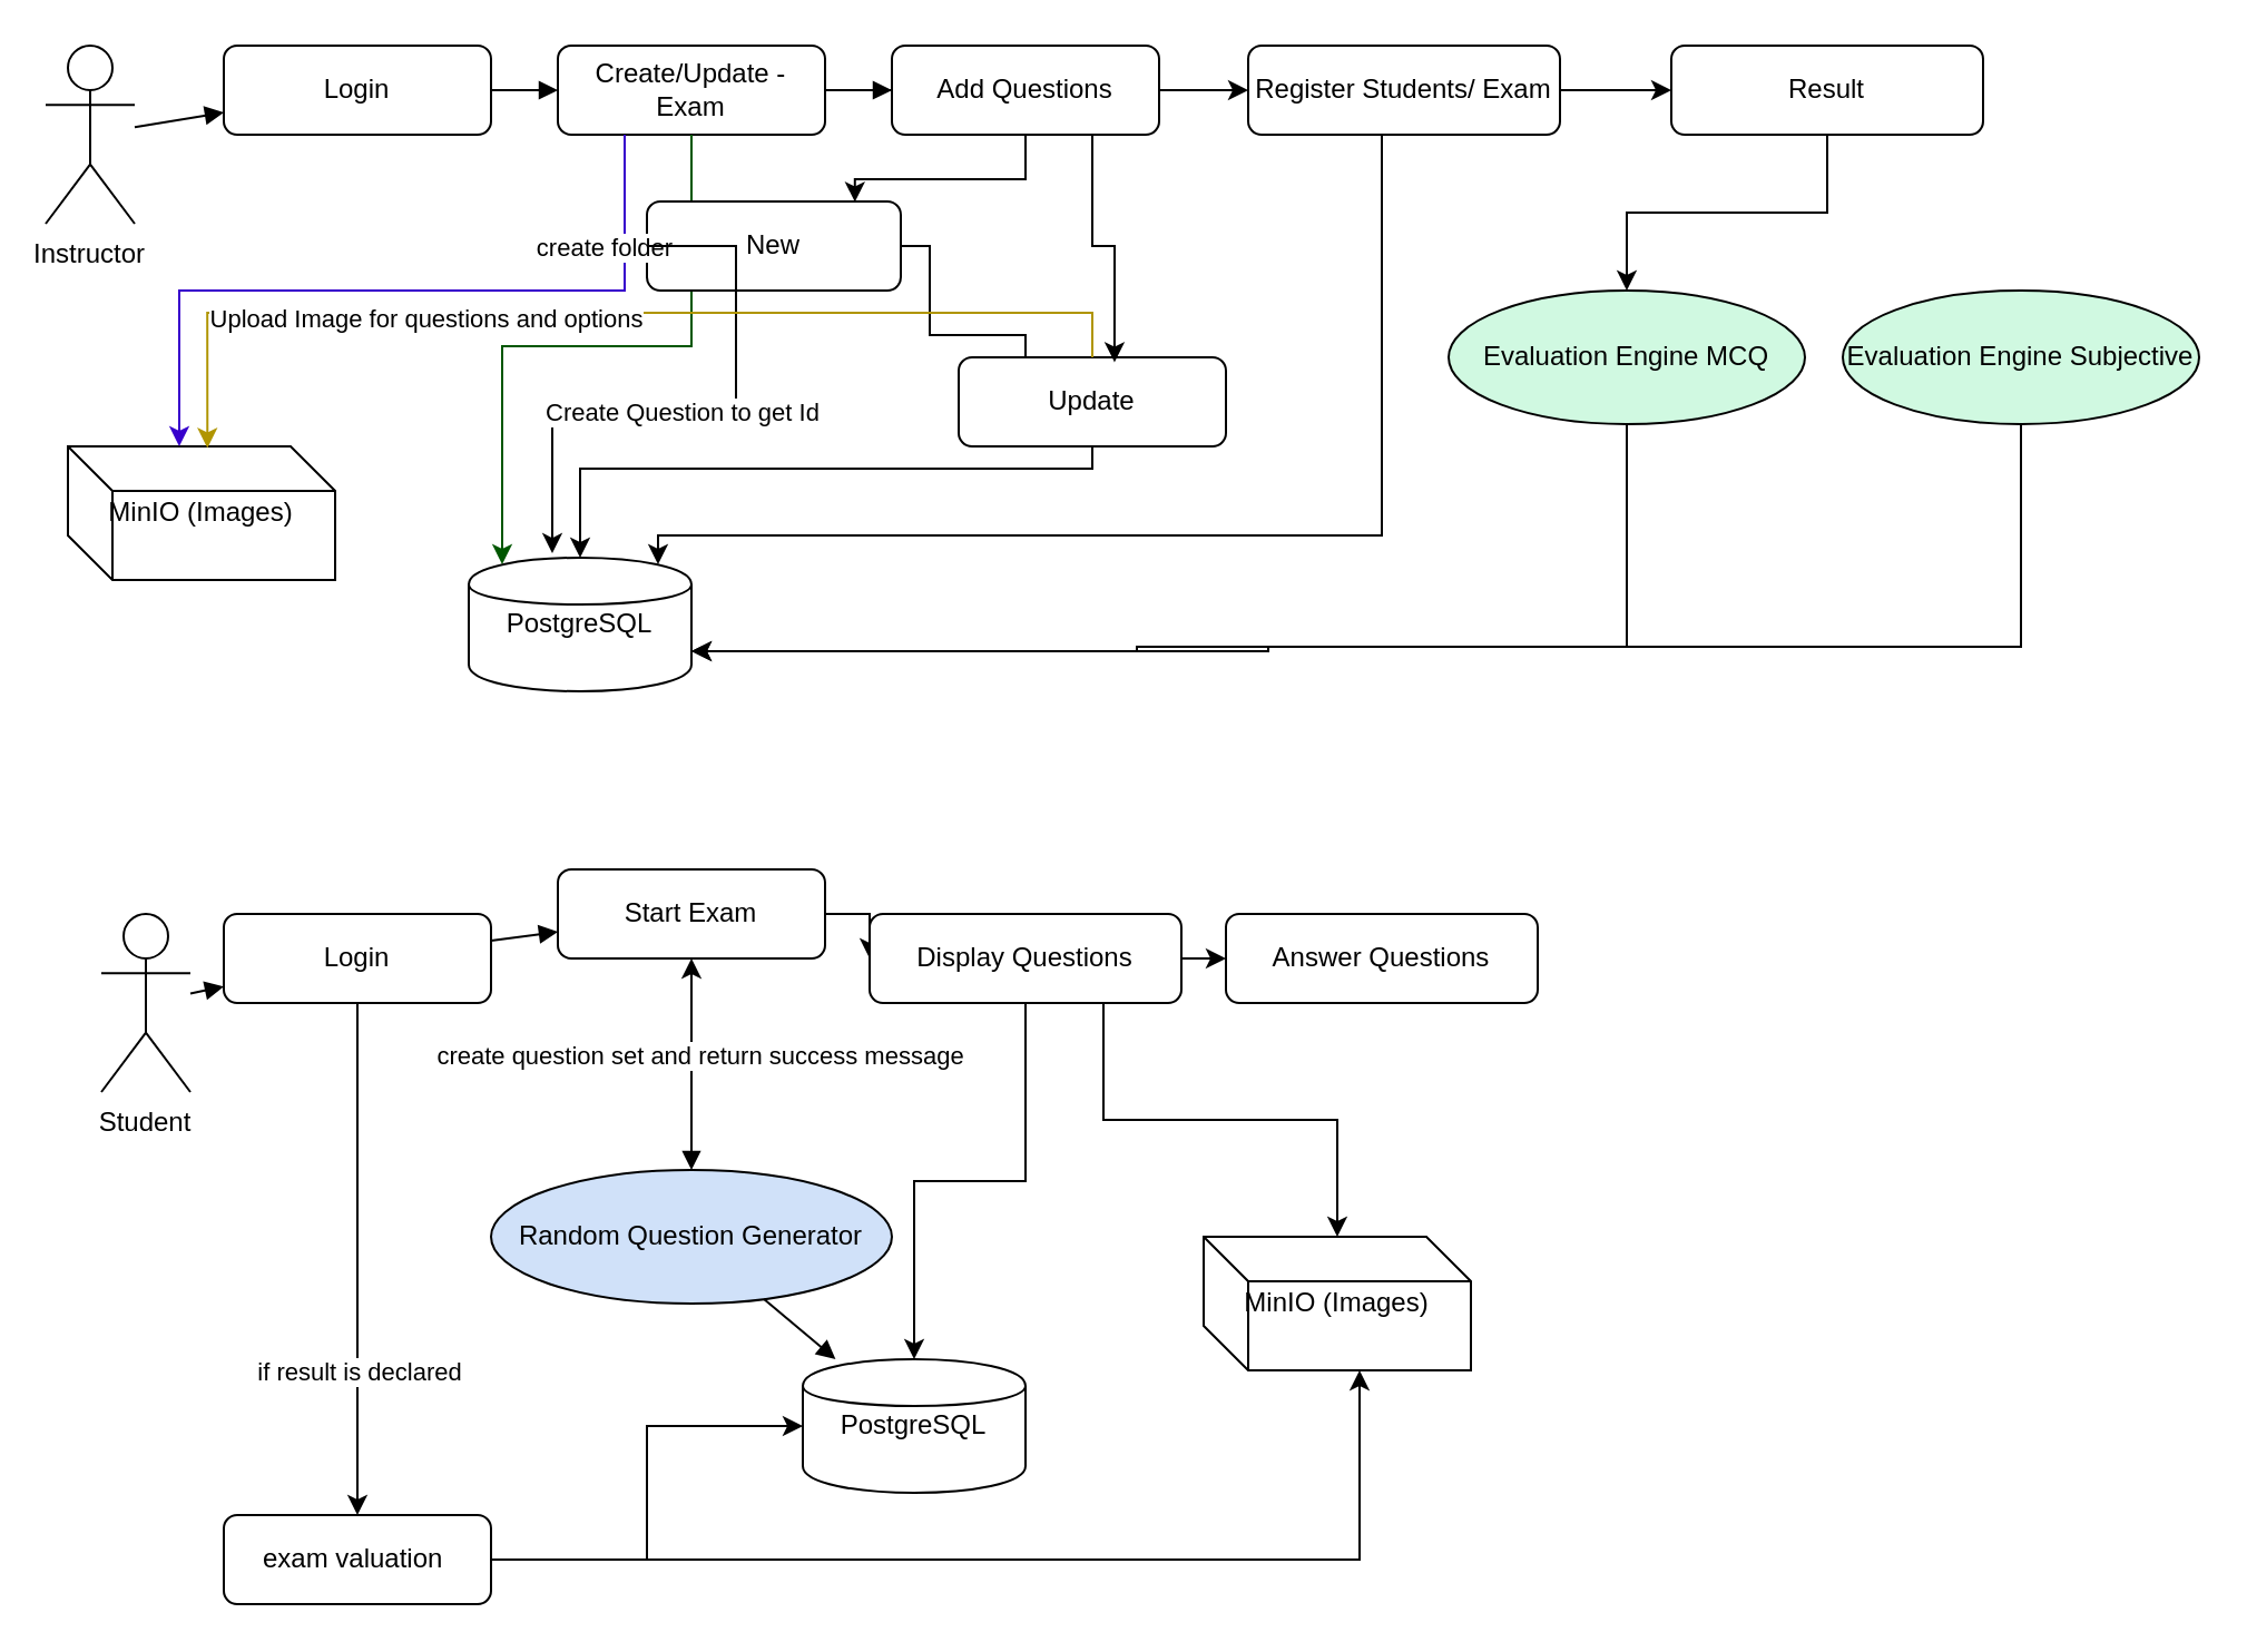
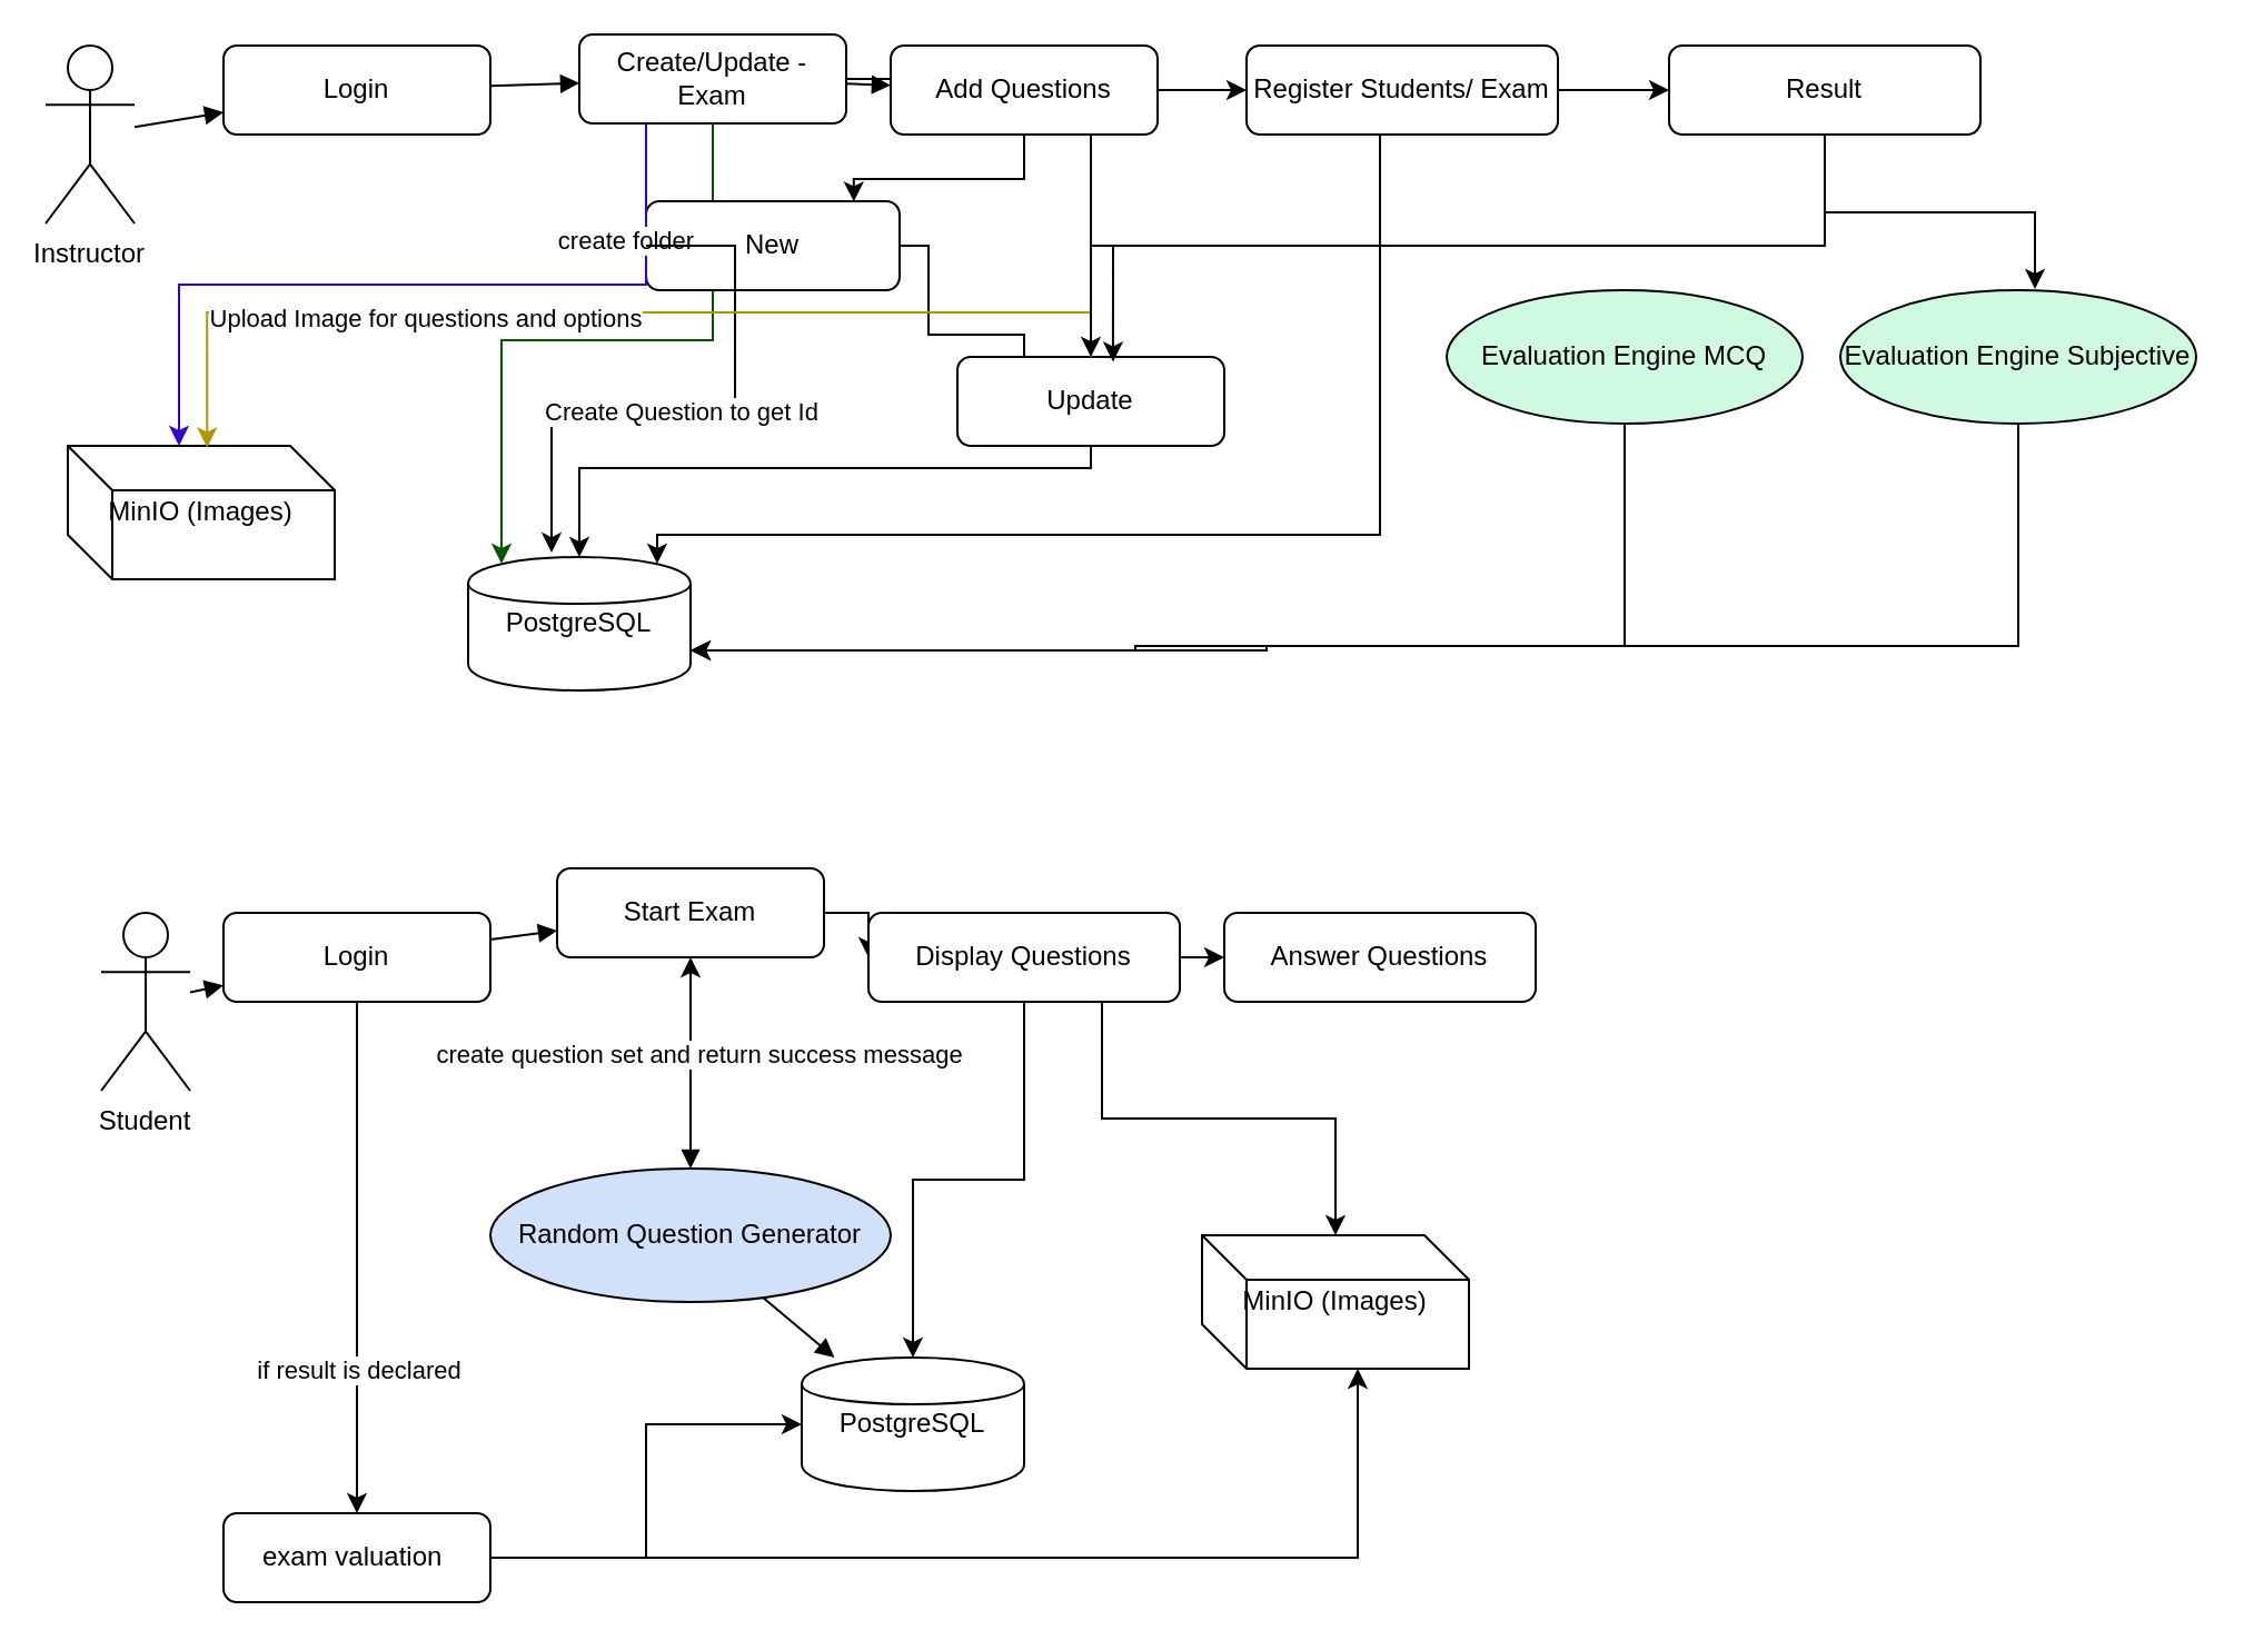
  <mxCell id="0" />
  <mxCell id="1" parent="0" />
  <mxCell id="2" value="Instructor" style="shape=umlActor;verticalLabelPosition=bottom;verticalAlign=top;" parent="1" vertex="1"><mxGeometry x="20" y="20" width="40" height="80" as="geometry" /></mxCell>
  <mxCell id="3" value="Student" style="shape=umlActor;verticalLabelPosition=bottom;verticalAlign=top;" parent="1" vertex="1"><mxGeometry x="45" y="410" width="40" height="80" as="geometry" /></mxCell>
  <mxCell id="4" value="Login" style="rounded=1;whiteSpace=wrap;html=1;" parent="1" vertex="1"><mxGeometry x="100" y="20" width="120" height="40" as="geometry" /></mxCell>
  <mxCell id="5" style="edgeStyle=orthogonalEdgeStyle;rounded=0;orthogonalLoop=1;jettySize=auto;html=1;" edge="1" parent="1" source="6"><mxGeometry relative="1" as="geometry"><mxPoint x="430" y="40" as="targetPoint" /></mxGeometry></mxCell>
- <mxCell id="6" value="Create/Update - Exam" style="rounded=1;whiteSpace=wrap;html=1;" parent="1" vertex="1"><mxGeometry x="250" y="20" width="120" height="40" as="geometry" /></mxCell>
+ <mxCell id="6" value="Create/Update - Exam" style="rounded=1;whiteSpace=wrap;html=1;" parent="1" vertex="1"><mxGeometry x="260" y="15" width="120" height="40" as="geometry" /></mxCell>
  <mxCell id="7" style="edgeStyle=orthogonalEdgeStyle;rounded=0;orthogonalLoop=1;jettySize=auto;html=1;exitX=1;exitY=0.5;exitDx=0;exitDy=0;entryX=0;entryY=0.5;entryDx=0;entryDy=0;" edge="1" parent="1" source="8" target="10"><mxGeometry relative="1" as="geometry" /></mxCell>
  <mxCell id="8" value="Add Questions" style="rounded=1;whiteSpace=wrap;html=1;" parent="1" vertex="1"><mxGeometry x="400" y="20" width="120" height="40" as="geometry" /></mxCell>
  <mxCell id="9" style="edgeStyle=orthogonalEdgeStyle;rounded=0;orthogonalLoop=1;jettySize=auto;html=1;entryX=0;entryY=0.5;entryDx=0;entryDy=0;" edge="1" parent="1" source="10" target="51"><mxGeometry relative="1" as="geometry" /></mxCell>
  <mxCell id="10" value="Register Students/ Exam" style="rounded=1;whiteSpace=wrap;html=1;" parent="1" vertex="1"><mxGeometry x="560" y="20" width="140" height="40" as="geometry" /></mxCell>
  <mxCell id="11" style="edgeStyle=orthogonalEdgeStyle;rounded=0;orthogonalLoop=1;jettySize=auto;html=1;exitX=0.5;exitY=1;exitDx=0;exitDy=0;" edge="1" parent="1" source="13"><mxGeometry relative="1" as="geometry"><mxPoint x="160" y="680" as="targetPoint" /></mxGeometry></mxCell>
  <mxCell id="12" value="if result is declared" style="edgeLabel;html=1;align=center;verticalAlign=middle;resizable=0;points=[];" vertex="1" connectable="0" parent="11"><mxGeometry x="0.438" relative="1" as="geometry"><mxPoint as="offset" /></mxGeometry></mxCell>
  <mxCell id="13" value="Login" style="rounded=1;whiteSpace=wrap;html=1;" parent="1" vertex="1"><mxGeometry x="100" y="410" width="120" height="40" as="geometry" /></mxCell>
  <mxCell id="14" style="edgeStyle=orthogonalEdgeStyle;rounded=0;orthogonalLoop=1;jettySize=auto;html=1;exitX=1;exitY=0.5;exitDx=0;exitDy=0;entryX=0;entryY=0.5;entryDx=0;entryDy=0;" edge="1" parent="1" source="15" target="47"><mxGeometry relative="1" as="geometry" /></mxCell>
  <mxCell id="15" value="Start Exam" style="rounded=1;whiteSpace=wrap;html=1;" parent="1" vertex="1"><mxGeometry x="250" y="390" width="120" height="40" as="geometry" /></mxCell>
  <mxCell id="16" value="Answer Questions" style="rounded=1;whiteSpace=wrap;html=1;" parent="1" vertex="1"><mxGeometry x="550" y="410" width="140" height="40" as="geometry" /></mxCell>
  <mxCell id="17" value="Random Question Generator" style="ellipse;whiteSpace=wrap;html=1;fillColor=#d0e1f9;" parent="1" vertex="1"><mxGeometry x="220" y="525" width="180" height="60" as="geometry" /></mxCell>
  <mxCell id="18" value="PostgreSQL" style="shape=cylinder;whiteSpace=wrap;html=1;" parent="1" vertex="1"><mxGeometry x="360" y="610" width="100" height="60" as="geometry" /></mxCell>
  <mxCell id="19" value="MinIO (Images)" style="shape=cube;whiteSpace=wrap;html=1;" parent="1" vertex="1"><mxGeometry x="540" y="555" width="120" height="60" as="geometry" /></mxCell>
  <mxCell id="20" style="endArrow=block;html=1;" parent="1" source="2" target="4" edge="1"><mxGeometry relative="1" as="geometry" /></mxCell>
  <mxCell id="21" style="endArrow=block;html=1;" parent="1" source="4" target="6" edge="1"><mxGeometry relative="1" as="geometry" /></mxCell>
  <mxCell id="22" style="endArrow=block;html=1;" parent="1" source="6" target="8" edge="1"><mxGeometry relative="1" as="geometry" /></mxCell>
  <mxCell id="23" style="endArrow=block;html=1;" parent="1" source="3" target="13" edge="1"><mxGeometry relative="1" as="geometry" /></mxCell>
  <mxCell id="24" style="endArrow=block;html=1;" parent="1" source="13" target="15" edge="1"><mxGeometry relative="1" as="geometry" /></mxCell>
  <mxCell id="25" style="endArrow=block;html=1;startArrow=classic;startFill=1;" parent="1" source="15" target="17" edge="1"><mxGeometry relative="1" as="geometry" /></mxCell>
  <mxCell id="26" value="create question set and return success message" style="edgeLabel;html=1;align=center;verticalAlign=middle;resizable=0;points=[];" vertex="1" connectable="0" parent="25"><mxGeometry x="-0.103" y="3" relative="1" as="geometry"><mxPoint as="offset" /></mxGeometry></mxCell>
  <mxCell id="27" style="endArrow=block;html=1;" parent="1" source="17" target="18" edge="1"><mxGeometry relative="1" as="geometry" /></mxCell>
  <mxCell id="28" value="PostgreSQL" style="shape=cylinder;whiteSpace=wrap;html=1;" vertex="1" parent="1"><mxGeometry x="210" y="250" width="100" height="60" as="geometry" /></mxCell>
  <mxCell id="29" style="edgeStyle=orthogonalEdgeStyle;rounded=0;orthogonalLoop=1;jettySize=auto;html=1;entryX=0.15;entryY=0.05;entryDx=0;entryDy=0;entryPerimeter=0;fillColor=#008a00;strokeColor=#005700;" edge="1" parent="1" source="6" target="28"><mxGeometry relative="1" as="geometry" /></mxCell>
  <mxCell id="30" style="edgeStyle=orthogonalEdgeStyle;rounded=0;orthogonalLoop=1;jettySize=auto;html=1;entryX=0.85;entryY=0.05;entryDx=0;entryDy=0;entryPerimeter=0;" edge="1" parent="1" source="10" target="28"><mxGeometry relative="1" as="geometry"><Array as="points"><mxPoint x="620" y="240" /><mxPoint x="295" y="240" /></Array></mxGeometry></mxCell>
  <mxCell id="31" style="edgeStyle=orthogonalEdgeStyle;rounded=0;orthogonalLoop=1;jettySize=auto;html=1;entryX=0;entryY=0.5;entryDx=0;entryDy=0;" edge="1" parent="1" source="32" target="34"><mxGeometry relative="1" as="geometry"><Array as="points"><mxPoint x="417" y="150" /><mxPoint x="460" y="150" /><mxPoint x="460" y="180" /></Array></mxGeometry></mxCell>
  <mxCell id="32" value="New" style="rounded=1;whiteSpace=wrap;html=1;" vertex="1" parent="1"><mxGeometry x="290" y="90" width="114" height="40" as="geometry" /></mxCell>
  <mxCell id="33" style="edgeStyle=orthogonalEdgeStyle;rounded=0;orthogonalLoop=1;jettySize=auto;html=1;" edge="1" parent="1" source="34" target="28"><mxGeometry relative="1" as="geometry"><Array as="points"><mxPoint x="490" y="210" /><mxPoint x="260" y="210" /></Array></mxGeometry></mxCell>
  <mxCell id="34" value="Update" style="rounded=1;whiteSpace=wrap;html=1;" vertex="1" parent="1"><mxGeometry x="430" y="160" width="120" height="40" as="geometry" /></mxCell>
  <mxCell id="35" style="edgeStyle=orthogonalEdgeStyle;rounded=0;orthogonalLoop=1;jettySize=auto;html=1;exitX=0.75;exitY=1;exitDx=0;exitDy=0;entryX=0.583;entryY=0.055;entryDx=0;entryDy=0;entryPerimeter=0;" edge="1" parent="1" source="8" target="34"><mxGeometry relative="1" as="geometry" /></mxCell>
  <mxCell id="36" value="MinIO (Images)" style="shape=cube;whiteSpace=wrap;html=1;" vertex="1" parent="1"><mxGeometry x="30" y="200" width="120" height="60" as="geometry" /></mxCell>
  <mxCell id="37" style="edgeStyle=orthogonalEdgeStyle;rounded=0;orthogonalLoop=1;jettySize=auto;html=1;exitX=0.25;exitY=1;exitDx=0;exitDy=0;entryX=0;entryY=0;entryDx=50;entryDy=0;entryPerimeter=0;fillColor=#6a00ff;strokeColor=#3700CC;" edge="1" parent="1" source="6" target="36"><mxGeometry relative="1" as="geometry" /></mxCell>
  <mxCell id="38" value="create folder" style="edgeLabel;html=1;align=center;verticalAlign=middle;resizable=0;points=[];" vertex="1" connectable="0" parent="37"><mxGeometry x="-0.712" relative="1" as="geometry"><mxPoint x="-10" y="1" as="offset" /></mxGeometry></mxCell>
  <mxCell id="39" style="edgeStyle=orthogonalEdgeStyle;rounded=0;orthogonalLoop=1;jettySize=auto;html=1;exitX=0;exitY=0.5;exitDx=0;exitDy=0;entryX=0.375;entryY=-0.033;entryDx=0;entryDy=0;entryPerimeter=0;" edge="1" parent="1" source="32" target="28"><mxGeometry relative="1" as="geometry"><Array as="points"><mxPoint x="330" y="110" /><mxPoint x="330" y="180" /><mxPoint x="248" y="180" /></Array></mxGeometry></mxCell>
  <mxCell id="40" value="Create Question to get Id" style="edgeLabel;html=1;align=center;verticalAlign=middle;resizable=0;points=[];" vertex="1" connectable="0" parent="39"><mxGeometry x="0.038" y="4" relative="1" as="geometry"><mxPoint as="offset" /></mxGeometry></mxCell>
  <mxCell id="41" style="edgeStyle=orthogonalEdgeStyle;rounded=0;orthogonalLoop=1;jettySize=auto;html=1;exitX=0.5;exitY=1;exitDx=0;exitDy=0;entryX=0.819;entryY=0.005;entryDx=0;entryDy=0;entryPerimeter=0;" edge="1" parent="1" source="8" target="32"><mxGeometry relative="1" as="geometry" /></mxCell>
  <mxCell id="42" style="edgeStyle=orthogonalEdgeStyle;rounded=0;orthogonalLoop=1;jettySize=auto;html=1;entryX=0.522;entryY=0.012;entryDx=0;entryDy=0;entryPerimeter=0;fillColor=#e3c800;strokeColor=#B09500;" edge="1" parent="1" source="34" target="36"><mxGeometry relative="1" as="geometry"><Array as="points"><mxPoint x="490" y="140" /><mxPoint x="93" y="140" /></Array></mxGeometry></mxCell>
  <mxCell id="43" value="Upload Image for questions and options" style="edgeLabel;html=1;align=center;verticalAlign=middle;resizable=0;points=[];" vertex="1" connectable="0" parent="42"><mxGeometry x="0.581" y="2" relative="1" as="geometry"><mxPoint x="58" as="offset" /></mxGeometry></mxCell>
  <mxCell id="44" style="edgeStyle=orthogonalEdgeStyle;rounded=0;orthogonalLoop=1;jettySize=auto;html=1;exitX=0.5;exitY=1;exitDx=0;exitDy=0;entryX=0.5;entryY=0;entryDx=0;entryDy=0;" edge="1" parent="1" source="47" target="18"><mxGeometry relative="1" as="geometry" /></mxCell>
  <mxCell id="45" style="edgeStyle=orthogonalEdgeStyle;rounded=0;orthogonalLoop=1;jettySize=auto;html=1;exitX=0.75;exitY=1;exitDx=0;exitDy=0;" edge="1" parent="1" source="47" target="19"><mxGeometry relative="1" as="geometry" /></mxCell>
  <mxCell id="46" style="edgeStyle=orthogonalEdgeStyle;rounded=0;orthogonalLoop=1;jettySize=auto;html=1;exitX=1;exitY=0.5;exitDx=0;exitDy=0;entryX=0;entryY=0.5;entryDx=0;entryDy=0;" edge="1" parent="1" source="47" target="16"><mxGeometry relative="1" as="geometry" /></mxCell>
  <mxCell id="47" value="Display Questions" style="rounded=1;whiteSpace=wrap;html=1;" vertex="1" parent="1"><mxGeometry x="390" y="410" width="140" height="40" as="geometry" /></mxCell>
  <mxCell id="48" style="edgeStyle=orthogonalEdgeStyle;rounded=0;orthogonalLoop=1;jettySize=auto;html=1;entryX=1;entryY=0.7;entryDx=0;entryDy=0;" edge="1" parent="1" source="49" target="28"><mxGeometry relative="1" as="geometry"><Array as="points"><mxPoint x="730" y="290" /><mxPoint x="510" y="290" /><mxPoint x="510" y="292" /></Array></mxGeometry></mxCell>
  <mxCell id="49" value="Evaluation Engine MCQ" style="ellipse;whiteSpace=wrap;html=1;fillColor=#d0f9e1;" vertex="1" parent="1"><mxGeometry x="650" y="130" width="160" height="60" as="geometry" /></mxCell>
- <mxCell id="50" style="edgeStyle=orthogonalEdgeStyle;rounded=0;orthogonalLoop=1;jettySize=auto;html=1;exitX=0.5;exitY=1;exitDx=0;exitDy=0;" edge="1" parent="1" source="51" target="49"><mxGeometry relative="1" as="geometry" /></mxCell>
+ <mxCell id="50" style="edgeStyle=orthogonalEdgeStyle;rounded=0;orthogonalLoop=1;jettySize=auto;html=1;exitX=0.5;exitY=1;exitDx=0;exitDy=0;" edge="1" parent="1" source="51" target="34"><mxGeometry relative="1" as="geometry" /></mxCell>
  <mxCell id="51" value="Result" style="rounded=1;whiteSpace=wrap;html=1;" vertex="1" parent="1"><mxGeometry x="750" y="20" width="140" height="40" as="geometry" /></mxCell>
  <mxCell id="52" style="edgeStyle=orthogonalEdgeStyle;rounded=0;orthogonalLoop=1;jettySize=auto;html=1;entryX=1;entryY=0.7;entryDx=0;entryDy=0;" edge="1" parent="1" source="53" target="28"><mxGeometry relative="1" as="geometry"><Array as="points"><mxPoint x="907" y="290" /><mxPoint x="569" y="290" /><mxPoint x="569" y="292" /></Array></mxGeometry></mxCell>
  <mxCell id="53" value="Evaluation Engine Subjective" style="ellipse;whiteSpace=wrap;html=1;fillColor=#d0f9e1;" vertex="1" parent="1"><mxGeometry x="827" y="130" width="160" height="60" as="geometry" /></mxCell>
+ <mxCell id="54" style="edgeStyle=orthogonalEdgeStyle;rounded=0;orthogonalLoop=1;jettySize=auto;html=1;exitX=0.5;exitY=1;exitDx=0;exitDy=0;entryX=0.547;entryY=-0.009;entryDx=0;entryDy=0;entryPerimeter=0;" edge="1" parent="1" source="51" target="53"><mxGeometry relative="1" as="geometry" /></mxCell>
  <mxCell id="55" style="edgeStyle=orthogonalEdgeStyle;rounded=0;orthogonalLoop=1;jettySize=auto;html=1;exitX=1;exitY=0.5;exitDx=0;exitDy=0;entryX=0;entryY=0.5;entryDx=0;entryDy=0;" edge="1" parent="1" source="56" target="18"><mxGeometry relative="1" as="geometry" /></mxCell>
  <mxCell id="56" value="exam valuation&amp;nbsp;" style="rounded=1;whiteSpace=wrap;html=1;" vertex="1" parent="1"><mxGeometry x="100" y="680" width="120" height="40" as="geometry" /></mxCell>
  <mxCell id="57" style="edgeStyle=orthogonalEdgeStyle;rounded=0;orthogonalLoop=1;jettySize=auto;html=1;entryX=0;entryY=0;entryDx=70;entryDy=60;entryPerimeter=0;" edge="1" parent="1" source="56" target="19"><mxGeometry relative="1" as="geometry" /></mxCell>
